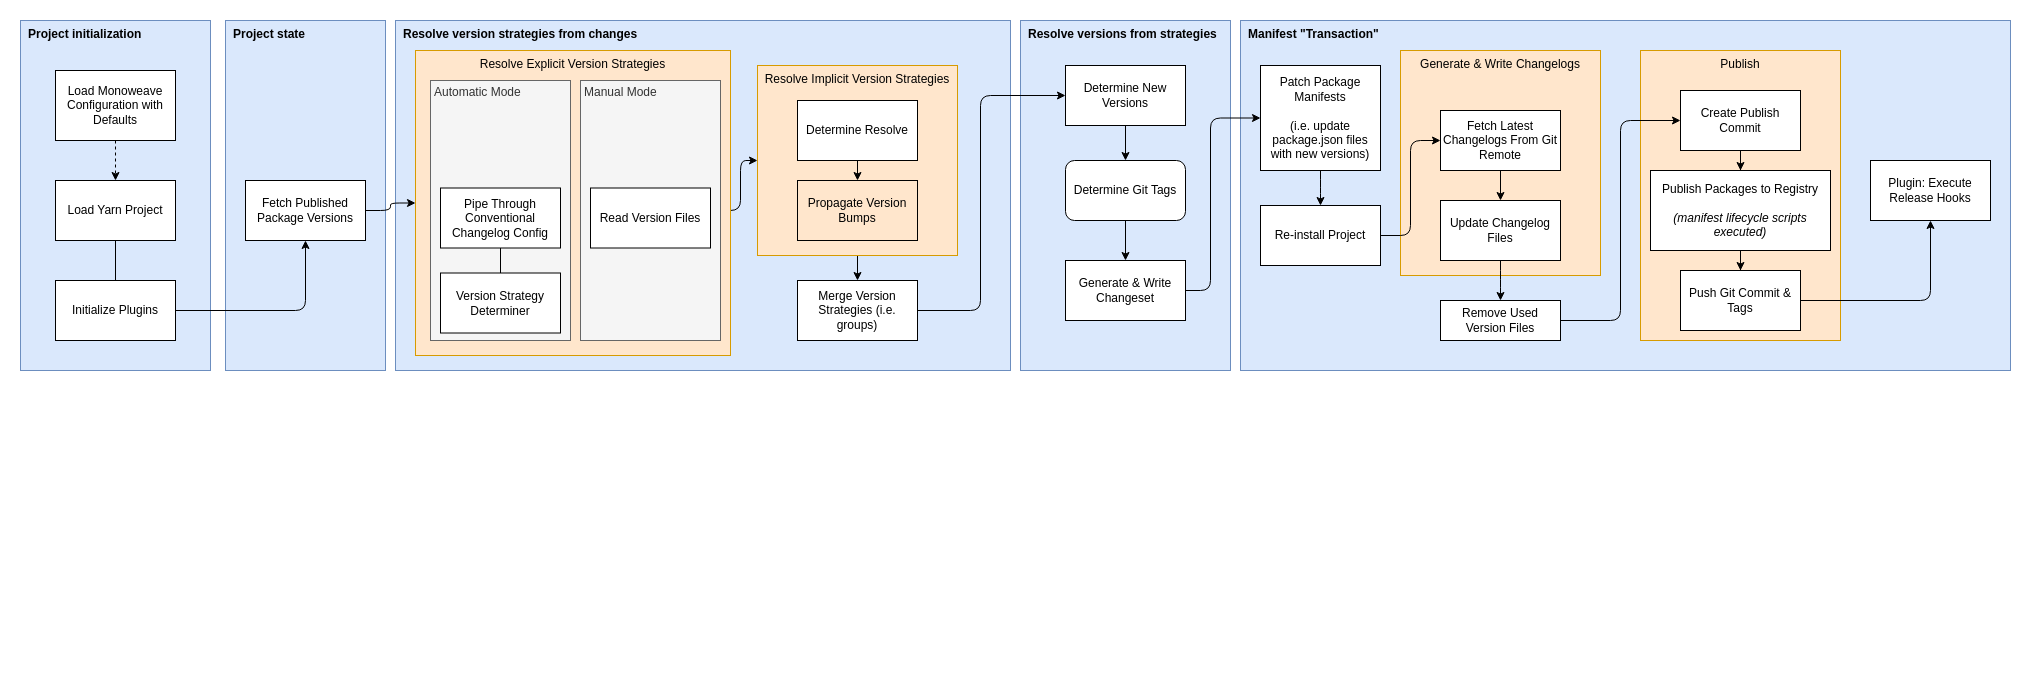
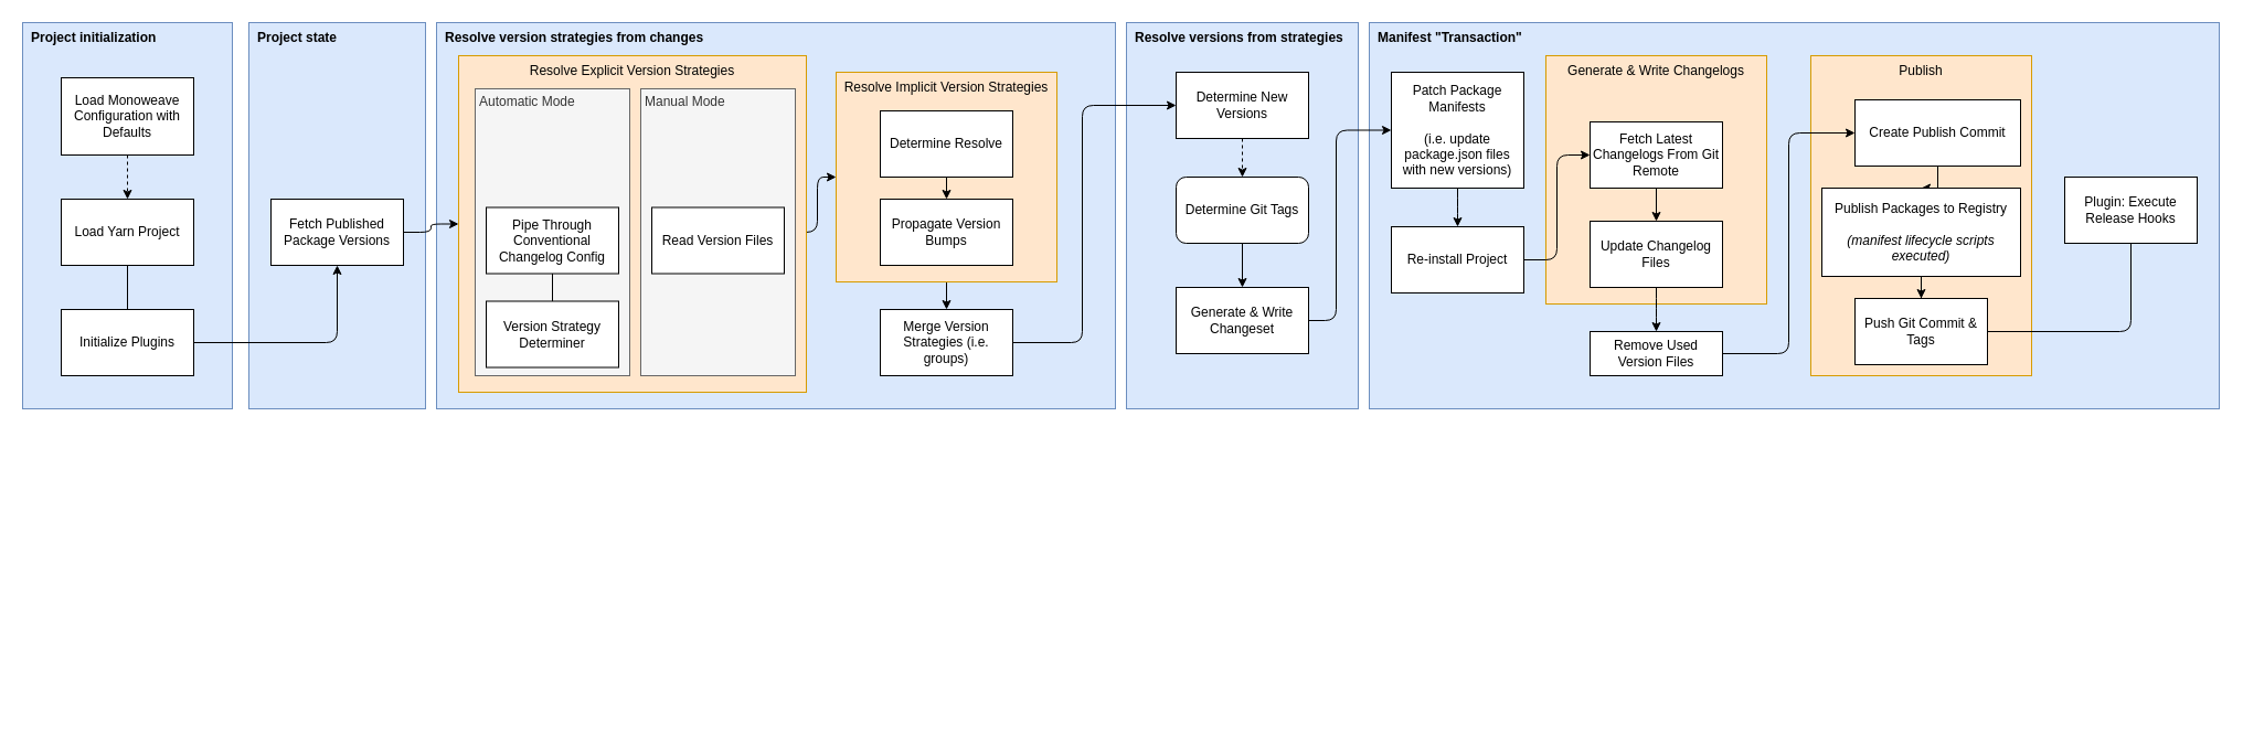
  <mxCell id="0" />
  <mxCell id="1" parent="0" />
  <mxCell id="2" value="Manifest &quot;Transaction&quot;" style="rounded=0;whiteSpace=wrap;html=1;align=left;verticalAlign=top;fontStyle=1;spacingLeft=6;fillColor=#dae8fc;strokeColor=#6c8ebf;" parent="1" vertex="1"><mxGeometry x="1240" y="20" width="770" height="350" as="geometry" /></mxCell>
  <mxCell id="3" value="Publish" style="whiteSpace=wrap;html=1;rounded=0;verticalAlign=top;fillColor=#ffe6cc;strokeColor=#d79b00;" parent="1" vertex="1"><mxGeometry x="1640" y="50" width="200" height="290" as="geometry" /></mxCell>
  <mxCell id="4" value="Generate &amp;amp; Write Changelogs" style="whiteSpace=wrap;html=1;rounded=0;verticalAlign=top;fillColor=#ffe6cc;strokeColor=#d79b00;" parent="1" vertex="1"><mxGeometry x="1400" y="50" width="200" height="225" as="geometry" /></mxCell>
  <mxCell id="5" value="Resolve versions from strategies" style="rounded=0;whiteSpace=wrap;html=1;align=left;verticalAlign=top;fontStyle=1;spacingLeft=6;fillColor=#dae8fc;strokeColor=#6c8ebf;" parent="1" vertex="1"><mxGeometry x="1020" y="20" width="210" height="350" as="geometry" /></mxCell>
  <mxCell id="6" value="Resolve version strategies from changes" style="rounded=0;whiteSpace=wrap;html=1;align=left;verticalAlign=top;fontStyle=1;spacingLeft=6;fillColor=#dae8fc;strokeColor=#6c8ebf;" parent="1" vertex="1"><mxGeometry x="395" y="20" width="615" height="350" as="geometry" /></mxCell>
  <mxCell id="7" value="Project state" style="rounded=0;whiteSpace=wrap;html=1;align=left;verticalAlign=top;fontStyle=1;spacingLeft=6;fillColor=#dae8fc;strokeColor=#6c8ebf;" parent="1" vertex="1"><mxGeometry x="225" y="20" width="160" height="350" as="geometry" /></mxCell>
  <mxCell id="8" value="Project initialization" style="rounded=0;whiteSpace=wrap;html=1;align=left;verticalAlign=top;fontStyle=1;spacingLeft=6;fillColor=#dae8fc;strokeColor=#6c8ebf;" parent="1" vertex="1"><mxGeometry x="20" y="20" width="190" height="350" as="geometry" /></mxCell>
  <mxCell id="9" value="" style="edgeStyle=orthogonalEdgeStyle;rounded=0;orthogonalLoop=1;jettySize=auto;html=1;dashed=1;" parent="1" source="10" target="12" edge="1"><mxGeometry relative="1" as="geometry" /></mxCell>
  <mxCell id="10" value="Load Monoweave Configuration with Defaults" style="rounded=0;whiteSpace=wrap;html=1;" parent="1" vertex="1"><mxGeometry x="55" y="70" width="120" height="70" as="geometry" /></mxCell>
  <mxCell id="11" value="" style="edgeStyle=orthogonalEdgeStyle;rounded=0;orthogonalLoop=1;jettySize=auto;html=1;endArrow=none;" parent="1" source="12" target="14" edge="1"><mxGeometry relative="1" as="geometry" /></mxCell>
  <mxCell id="12" value="Load Yarn Project&lt;br&gt;" style="whiteSpace=wrap;html=1;rounded=0;" parent="1" vertex="1"><mxGeometry x="55" y="180" width="120" height="60" as="geometry" /></mxCell>
  <mxCell id="13" value="" style="edgeStyle=orthogonalEdgeStyle;rounded=1;orthogonalLoop=1;jettySize=auto;html=1;" parent="1" source="14" target="16" edge="1"><mxGeometry relative="1" as="geometry" /></mxCell>
  <mxCell id="14" value="Initialize Plugins" style="whiteSpace=wrap;html=1;rounded=0;" parent="1" vertex="1"><mxGeometry x="55" y="280" width="120" height="60" as="geometry" /></mxCell>
  <mxCell id="15" style="edgeStyle=orthogonalEdgeStyle;rounded=1;orthogonalLoop=1;jettySize=auto;html=1;exitX=1;exitY=0.5;exitDx=0;exitDy=0;entryX=0;entryY=0.5;entryDx=0;entryDy=0;" parent="1" source="16" target="32" edge="1"><mxGeometry relative="1" as="geometry" /></mxCell>
  <mxCell id="16" value="Fetch Published Package Versions" style="whiteSpace=wrap;html=1;rounded=0;" parent="1" vertex="1"><mxGeometry x="245" y="180" width="120" height="60" as="geometry" /></mxCell>
  <mxCell id="17" style="edgeStyle=orthogonalEdgeStyle;rounded=1;orthogonalLoop=1;jettySize=auto;html=1;exitX=1;exitY=0.5;exitDx=0;exitDy=0;entryX=0;entryY=0.5;entryDx=0;entryDy=0;" parent="1" source="18" target="20" edge="1"><mxGeometry relative="1" as="geometry"><Array as="points"><mxPoint x="980" y="310" /><mxPoint x="980" y="95" /></Array></mxGeometry></mxCell>
  <mxCell id="18" value="Merge Version Strategies (i.e. groups)" style="whiteSpace=wrap;html=1;rounded=0;" parent="1" vertex="1"><mxGeometry x="797" y="280" width="120" height="60" as="geometry" /></mxCell>
- <mxCell id="19" value="" style="edgeStyle=none;html=1;" edge="1" parent="1" source="20" target="47"><mxGeometry relative="1" as="geometry" /></mxCell>
+ <mxCell id="19" value="" style="edgeStyle=none;html=1;dashed=1;" edge="1" parent="1" source="20" target="47"><mxGeometry relative="1" as="geometry" /></mxCell>
  <mxCell id="20" value="Determine New Versions" style="whiteSpace=wrap;html=1;rounded=0;" parent="1" vertex="1"><mxGeometry x="1065" y="65" width="120" height="60" as="geometry" /></mxCell>
  <mxCell id="21" value="" style="edgeStyle=orthogonalEdgeStyle;rounded=0;orthogonalLoop=1;jettySize=auto;html=1;" parent="1" edge="1"><mxGeometry relative="1" as="geometry"><mxPoint x="1980" y="655" as="sourcePoint" /></mxGeometry></mxCell>
  <mxCell id="22" style="edgeStyle=elbowEdgeStyle;rounded=1;html=1;exitX=0.5;exitY=1;exitDx=0;exitDy=0;entryX=0.5;entryY=0;entryDx=0;entryDy=0;" edge="1" parent="1" source="23" target="55"><mxGeometry relative="1" as="geometry" /></mxCell>
  <mxCell id="23" value="Update Changelog Files" style="whiteSpace=wrap;html=1;rounded=0;" parent="1" vertex="1"><mxGeometry x="1440" y="200" width="120" height="60" as="geometry" /></mxCell>
  <mxCell id="24" value="" style="edgeStyle=orthogonalEdgeStyle;rounded=0;orthogonalLoop=1;jettySize=auto;html=1;" parent="1" source="25" target="27" edge="1"><mxGeometry relative="1" as="geometry" /></mxCell>
- <mxCell id="25" value="Create Publish Commit" style="whiteSpace=wrap;html=1;rounded=0;" parent="1" vertex="1"><mxGeometry x="1680" y="90" width="120" height="60" as="geometry" /></mxCell>
+ <mxCell id="25" value="Create Publish Commit" style="whiteSpace=wrap;html=1;rounded=0;" parent="1" vertex="1"><mxGeometry x="1680" y="90" width="150" height="60" as="geometry" /></mxCell>
  <mxCell id="26" value="" style="edgeStyle=orthogonalEdgeStyle;rounded=0;orthogonalLoop=1;jettySize=auto;html=1;" parent="1" source="27" target="29" edge="1"><mxGeometry relative="1" as="geometry" /></mxCell>
  <mxCell id="27" value="Publish Packages to Registry&lt;br&gt;&lt;br&gt;&lt;i&gt;(manifest lifecycle scripts executed)&lt;/i&gt;" style="whiteSpace=wrap;html=1;rounded=0;" parent="1" vertex="1"><mxGeometry x="1650" y="170" width="180" height="80" as="geometry" /></mxCell>
- <mxCell id="28" value="" style="edgeStyle=orthogonalEdgeStyle;rounded=1;orthogonalLoop=1;jettySize=auto;html=1;" parent="1" source="29" target="30" edge="1"><mxGeometry relative="1" as="geometry" /></mxCell>
+ <mxCell id="28" value="" style="edgeStyle=orthogonalEdgeStyle;rounded=1;orthogonalLoop=1;jettySize=auto;html=1;endArrow=none;" parent="1" source="29" target="30" edge="1"><mxGeometry relative="1" as="geometry" /></mxCell>
  <mxCell id="29" value="Push Git Commit &amp;amp; Tags" style="whiteSpace=wrap;html=1;rounded=0;" parent="1" vertex="1"><mxGeometry x="1680" y="270" width="120" height="60" as="geometry" /></mxCell>
  <mxCell id="30" value="Plugin: Execute Release Hooks" style="whiteSpace=wrap;html=1;rounded=0;" parent="1" vertex="1"><mxGeometry x="1870" y="160" width="120" height="60" as="geometry" /></mxCell>
  <mxCell id="31" style="edgeStyle=orthogonalEdgeStyle;rounded=1;orthogonalLoop=1;jettySize=auto;html=1;exitX=1;exitY=0.5;exitDx=0;exitDy=0;entryX=0;entryY=0.5;entryDx=0;entryDy=0;" parent="1" source="32" target="39" edge="1"><mxGeometry relative="1" as="geometry"><Array as="points"><mxPoint x="700" y="210" /><mxPoint x="740" y="210" /><mxPoint x="740" y="160" /></Array></mxGeometry></mxCell>
  <mxCell id="32" value="Resolve Explicit Version Strategies" style="whiteSpace=wrap;html=1;rounded=0;verticalAlign=top;fillColor=#ffe6cc;strokeColor=#d79b00;" parent="1" vertex="1"><mxGeometry x="415" y="50" width="315" height="305" as="geometry" /></mxCell>
  <mxCell id="33" value="Manual Mode" style="whiteSpace=wrap;html=1;fillColor=#f5f5f5;align=left;verticalAlign=top;spacing=0;spacingLeft=4;fontColor=#333333;strokeColor=#666666;" vertex="1" parent="1"><mxGeometry x="580" y="80" width="140" height="260" as="geometry" /></mxCell>
  <mxCell id="34" value="Automatic Mode" style="whiteSpace=wrap;html=1;fillColor=#f5f5f5;align=left;verticalAlign=top;spacing=0;spacingLeft=4;fontColor=#333333;strokeColor=#666666;" vertex="1" parent="1"><mxGeometry x="430" y="80" width="140" height="260" as="geometry" /></mxCell>
  <mxCell id="35" style="edgeStyle=orthogonalEdgeStyle;rounded=0;orthogonalLoop=1;jettySize=auto;html=1;exitX=0.5;exitY=1;exitDx=0;exitDy=0;entryX=0.5;entryY=0;entryDx=0;entryDy=0;endArrow=none;" parent="1" source="36" target="37" edge="1"><mxGeometry relative="1" as="geometry" /></mxCell>
  <mxCell id="36" value="Pipe Through Conventional Changelog Config" style="whiteSpace=wrap;html=1;rounded=0;" parent="1" vertex="1"><mxGeometry x="440" y="187.5" width="120" height="60" as="geometry" /></mxCell>
  <mxCell id="37" value="Version Strategy Determiner" style="whiteSpace=wrap;html=1;rounded=0;" parent="1" vertex="1"><mxGeometry x="440" y="272.5" width="120" height="60" as="geometry" /></mxCell>
  <mxCell id="38" style="edgeStyle=orthogonalEdgeStyle;rounded=0;orthogonalLoop=1;jettySize=auto;html=1;exitX=0.5;exitY=1;exitDx=0;exitDy=0;entryX=0.5;entryY=0;entryDx=0;entryDy=0;" parent="1" source="39" target="18" edge="1"><mxGeometry relative="1" as="geometry" /></mxCell>
  <mxCell id="39" value="Resolve Implicit Version Strategies" style="whiteSpace=wrap;html=1;rounded=0;verticalAlign=top;fillColor=#ffe6cc;strokeColor=#d79b00;" parent="1" vertex="1"><mxGeometry x="757" y="65" width="200" height="190" as="geometry" /></mxCell>
  <mxCell id="40" style="edgeStyle=orthogonalEdgeStyle;rounded=0;orthogonalLoop=1;jettySize=auto;html=1;exitX=0.5;exitY=1;exitDx=0;exitDy=0;entryX=0.5;entryY=0;entryDx=0;entryDy=0;" parent="1" source="41" target="42" edge="1"><mxGeometry relative="1" as="geometry" /></mxCell>
  <mxCell id="41" value="Determine Resolve" style="rounded=0;whiteSpace=wrap;html=1;align=center;" parent="1" vertex="1"><mxGeometry x="797" y="100" width="120" height="60" as="geometry" /></mxCell>
- <mxCell id="42" value="Propagate Version Bumps" style="whiteSpace=wrap;html=1;rounded=0;fillColor=#ffe6cc;" parent="1" vertex="1"><mxGeometry x="797" y="180" width="120" height="60" as="geometry" /></mxCell>
+ <mxCell id="42" value="Propagate Version Bumps" style="whiteSpace=wrap;html=1;rounded=0;" parent="1" vertex="1"><mxGeometry x="797" y="180" width="120" height="60" as="geometry" /></mxCell>
  <mxCell id="43" style="edgeStyle=orthogonalEdgeStyle;rounded=0;orthogonalLoop=1;jettySize=auto;html=1;exitX=0.5;exitY=1;exitDx=0;exitDy=0;entryX=0.5;entryY=0;entryDx=0;entryDy=0;" parent="1" source="44" target="23" edge="1"><mxGeometry relative="1" as="geometry" /></mxCell>
  <mxCell id="44" value="Fetch Latest Changelogs From Git Remote" style="whiteSpace=wrap;html=1;rounded=0;" parent="1" vertex="1"><mxGeometry x="1440" y="110" width="120" height="60" as="geometry" /></mxCell>
  <mxCell id="45" value="Read Version Files" style="whiteSpace=wrap;html=1;rounded=0;" vertex="1" parent="1"><mxGeometry x="590" y="187.5" width="120" height="60" as="geometry" /></mxCell>
  <mxCell id="46" value="" style="edgeStyle=none;html=1;" edge="1" parent="1" source="47" target="49"><mxGeometry relative="1" as="geometry" /></mxCell>
  <mxCell id="47" value="Determine Git Tags" style="whiteSpace=wrap;html=1;rounded=1;" vertex="1" parent="1"><mxGeometry x="1065" y="160" width="120" height="60" as="geometry" /></mxCell>
  <mxCell id="48" style="edgeStyle=orthogonalEdgeStyle;html=1;exitX=1;exitY=0.5;exitDx=0;exitDy=0;entryX=0;entryY=0.5;entryDx=0;entryDy=0;" edge="1" parent="1" source="49" target="51"><mxGeometry relative="1" as="geometry"><Array as="points"><mxPoint x="1210" y="290" /><mxPoint x="1210" y="118" /></Array></mxGeometry></mxCell>
  <mxCell id="49" value="Generate &amp;amp; Write Changeset" style="whiteSpace=wrap;html=1;rounded=0;" vertex="1" parent="1"><mxGeometry x="1065" y="260" width="120" height="60" as="geometry" /></mxCell>
  <mxCell id="50" style="edgeStyle=elbowEdgeStyle;rounded=1;html=1;exitX=0.5;exitY=1;exitDx=0;exitDy=0;entryX=0.5;entryY=0;entryDx=0;entryDy=0;" edge="1" parent="1" source="51" target="53"><mxGeometry relative="1" as="geometry" /></mxCell>
  <mxCell id="51" value="Patch Package Manifests&lt;br&gt;&lt;br&gt;(i.e. update package.json files with new versions)" style="whiteSpace=wrap;html=1;rounded=0;" vertex="1" parent="1"><mxGeometry x="1260" y="65" width="120" height="105" as="geometry" /></mxCell>
  <mxCell id="52" style="edgeStyle=elbowEdgeStyle;rounded=1;html=1;entryX=0;entryY=0.5;entryDx=0;entryDy=0;" edge="1" parent="1" source="53" target="44"><mxGeometry relative="1" as="geometry" /></mxCell>
  <mxCell id="53" value="Re-install Project" style="whiteSpace=wrap;html=1;rounded=0;" vertex="1" parent="1"><mxGeometry x="1260" y="205" width="120" height="60" as="geometry" /></mxCell>
  <mxCell id="54" style="edgeStyle=elbowEdgeStyle;rounded=1;html=1;exitX=1;exitY=0.5;exitDx=0;exitDy=0;entryX=0;entryY=0.5;entryDx=0;entryDy=0;" edge="1" parent="1" source="55" target="25"><mxGeometry relative="1" as="geometry" /></mxCell>
  <mxCell id="55" value="Remove Used Version Files" style="whiteSpace=wrap;html=1;rounded=0;" vertex="1" parent="1"><mxGeometry x="1440" y="300" width="120" height="40" as="geometry" /></mxCell>
